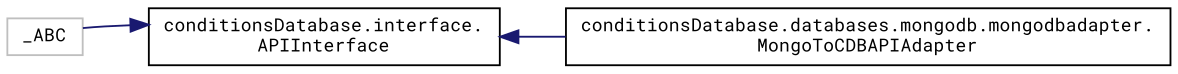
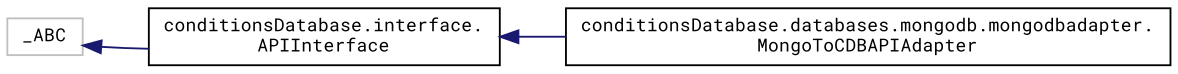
  digraph {
    rankdir=LR
    fontname="Roboto Mono"
    node [color=black fillcolor=white fontname="Roboto Mono" fontsize=10 shape=record style=filled]
    edge [color=midnightblue dir=back fontname="Roboto Mono" fontsize=10 labelfontname=Helvetica labelfontsize=10 style=solid]
    n1 [color=grey75 height=0.2 label=_ABC width=0.4]
    n2 [height=0.2 label="conditionsDatabase.interface.\lAPIInterface" width=0.4]
    n3 [height=0.2 label="conditionsDatabase.databases.mongodb.mongodbadapter.\lMongoToCDBAPIAdapter" width=0.4]
-   n2 -> n1
+   n1 -> n2
    n2 -> n3
  }
